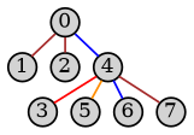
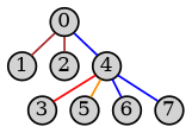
  graph {
    fontsize=12
    nodesep=0.1
    ranksep=0.1
    node [fillcolor=lightgray fixedsize=true fontsize=10 shape=circle style=filled]
    edge [color=blue]
    0 [width=0.2]
    1 [width=0.2]
    2 [width=0.2]
    4 [width=0.2]
    3 [width=0.2]
    5 [width=0.2]
    6 [width=0.2]
    7 [width=0.2]
    0 -- 1 [color=brown]
    0 -- 2 [color=brown]
    0 -- 4
    4 -- 3 [color=red]
    4 -- 5 [color=darkorange]
    4 -- 6
-   4 -- 7 [color=brown]
+   4 -- 7
  }
